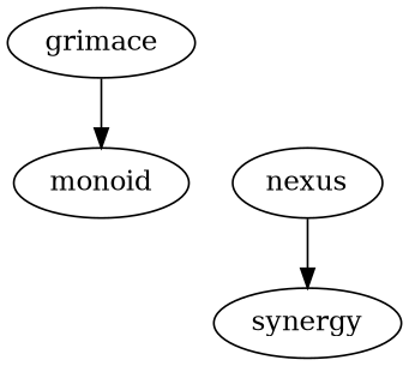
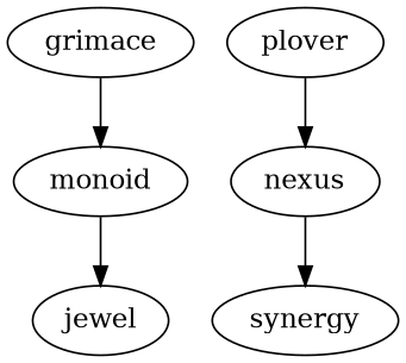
  digraph {
    grimace
    monoid
+   jewel
+   plover
    nexus
    synergy
    grimace -> monoid
+   monoid -> jewel
+   plover -> nexus
    nexus -> synergy
  }
